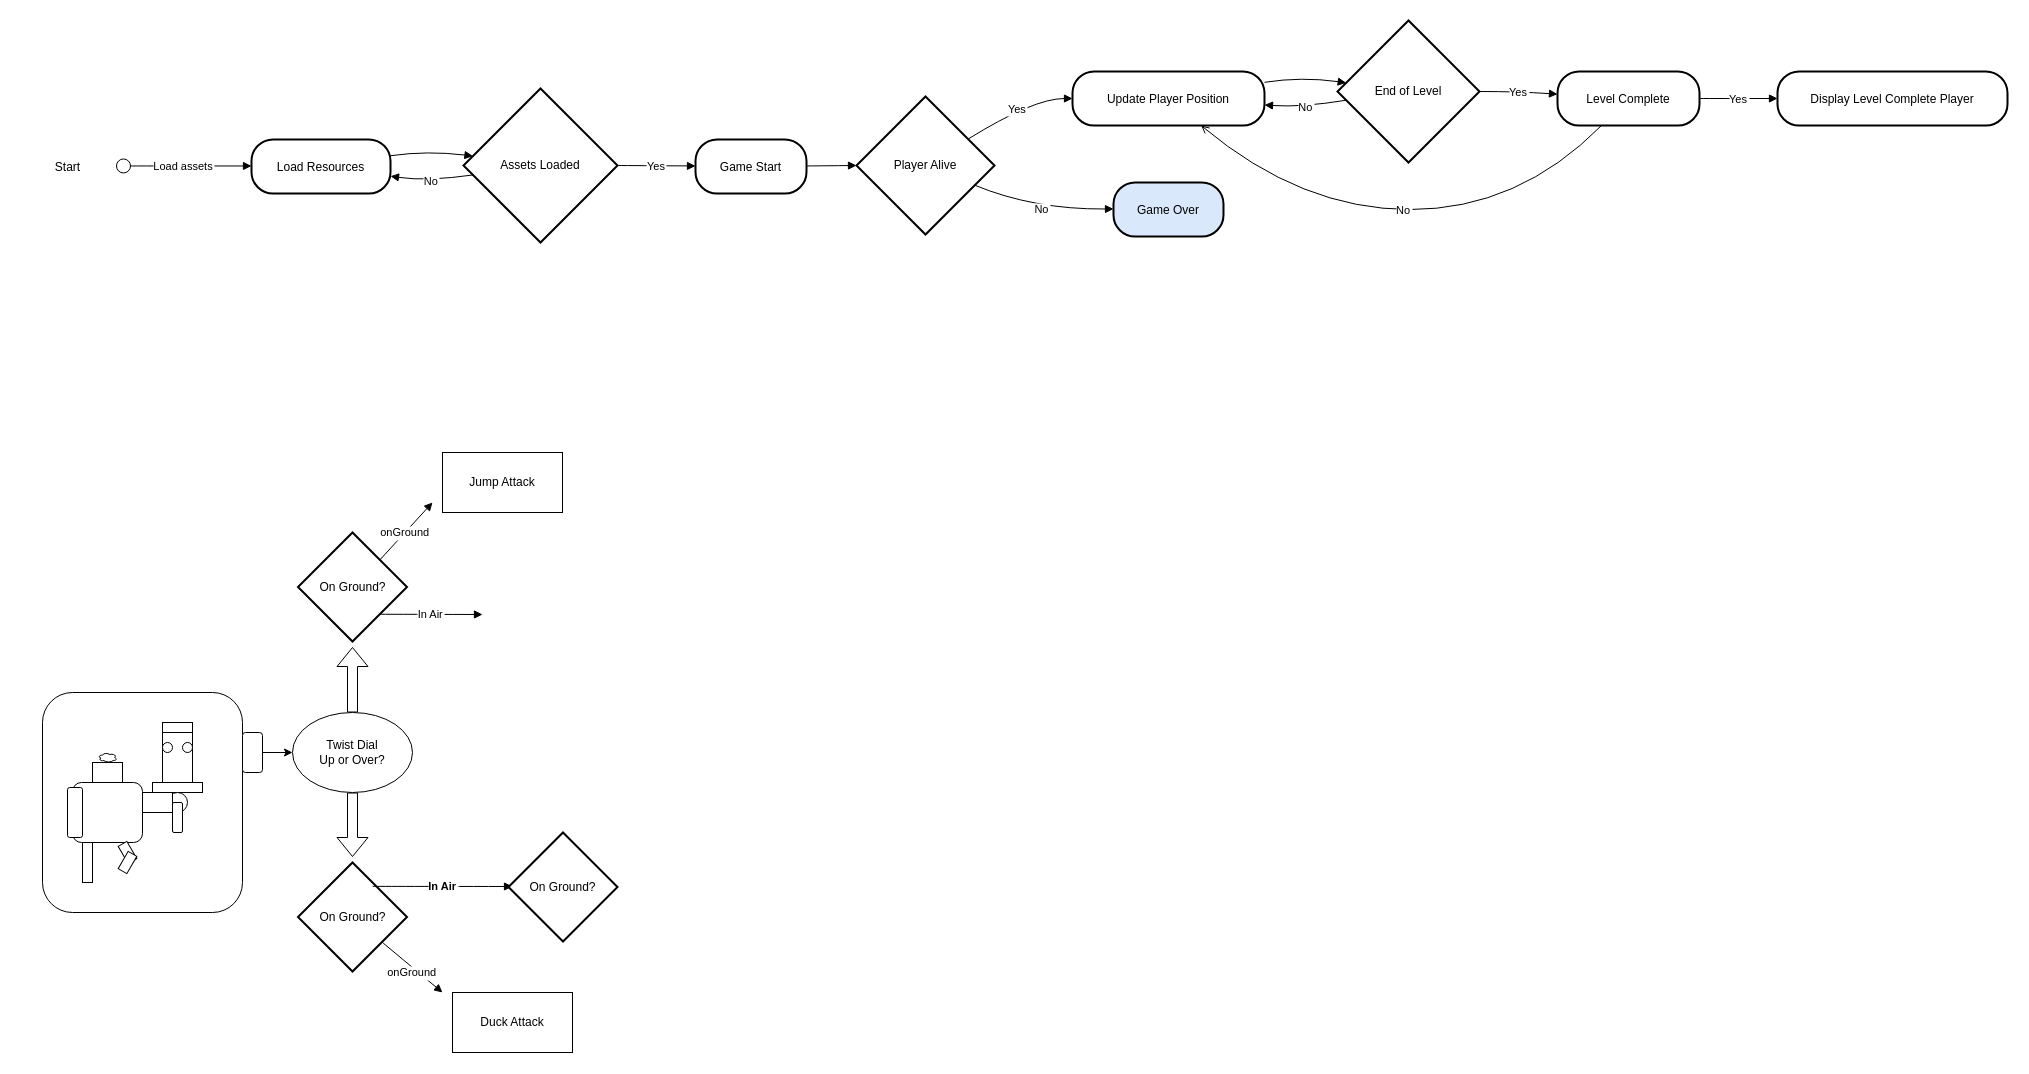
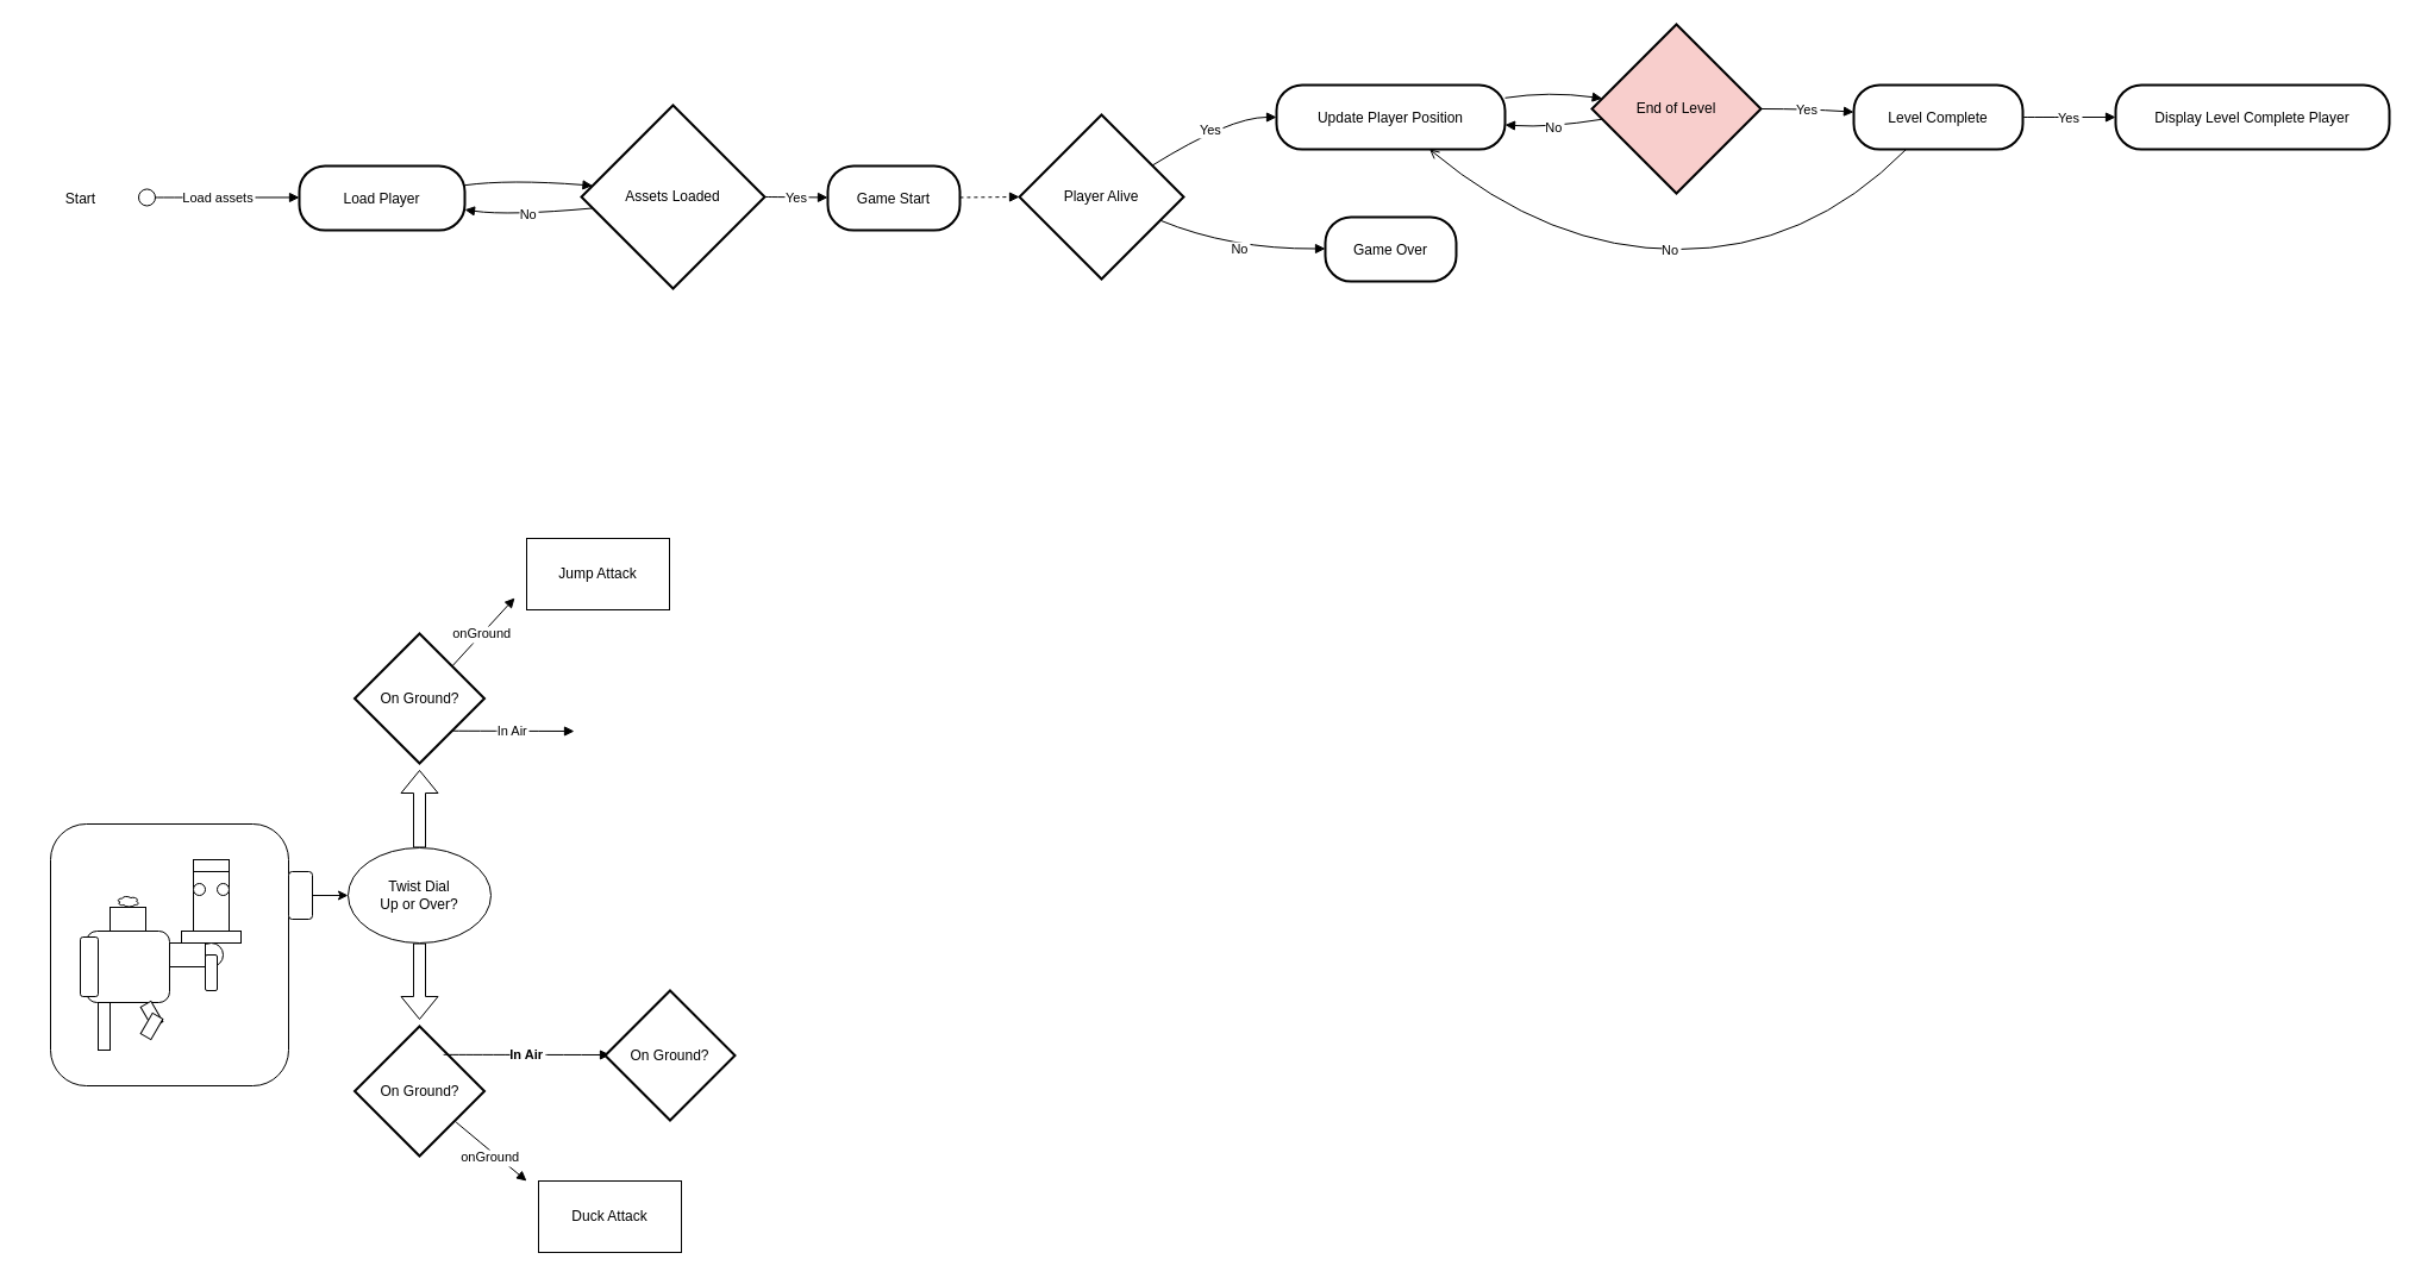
  <mxCell id="0" />
  <mxCell id="1" parent="0" />
  <mxCell id="2" value="Start" style="fillColor=none;strokeColor=none;" parent="1" vertex="1"><mxGeometry x="20" y="139" width="95" height="54" as="geometry" /></mxCell>
- <mxCell id="3" value="Load Resources" style="rounded=1;arcSize=40;strokeWidth=2" parent="1" vertex="1"><mxGeometry x="251" y="139" width="139" height="54" as="geometry" /></mxCell>
- <mxCell id="4" value="Assets Loaded" style="rhombus;strokeWidth=2;whiteSpace=wrap;" parent="1" vertex="1"><mxGeometry x="463" y="88" width="154" height="154" as="geometry" /></mxCell>
+ <mxCell id="3" value="Load Player" style="rounded=1;arcSize=40;strokeWidth=2" parent="1" vertex="1"><mxGeometry x="251" y="139" width="139" height="54" as="geometry" /></mxCell>
+ <mxCell id="4" value="Assets Loaded" style="rhombus;strokeWidth=2;whiteSpace=wrap;" parent="1" vertex="1"><mxGeometry x="488" y="88" width="154" height="154" as="geometry" /></mxCell>
  <mxCell id="5" value="Game Start" style="rounded=1;arcSize=40;strokeWidth=2" parent="1" vertex="1"><mxGeometry x="695" y="139" width="111" height="54" as="geometry" /></mxCell>
  <mxCell id="6" value="Player Alive" style="rhombus;strokeWidth=2;whiteSpace=wrap;" parent="1" vertex="1"><mxGeometry x="856" y="96" width="138" height="138" as="geometry" /></mxCell>
  <mxCell id="7" value="Update Player Position" style="rounded=1;arcSize=40;strokeWidth=2" parent="1" vertex="1"><mxGeometry x="1072" y="71" width="192" height="54" as="geometry" /></mxCell>
- <mxCell id="8" value="Game Over" style="rounded=1;arcSize=40;strokeWidth=2;fillColor=#dae8fc;" parent="1" vertex="1"><mxGeometry x="1113" y="182" width="110" height="54" as="geometry" /></mxCell>
- <mxCell id="9" value="End of Level" style="rhombus;strokeWidth=2;whiteSpace=wrap;" parent="1" vertex="1"><mxGeometry x="1337" y="20" width="142" height="142" as="geometry" /></mxCell>
+ <mxCell id="8" value="Game Over" style="rounded=1;arcSize=40;strokeWidth=2" parent="1" vertex="1"><mxGeometry x="1113" y="182" width="110" height="54" as="geometry" /></mxCell>
+ <mxCell id="9" value="End of Level" style="rhombus;strokeWidth=2;whiteSpace=wrap;fillColor=#f8cecc;" parent="1" vertex="1"><mxGeometry x="1337" y="20" width="142" height="142" as="geometry" /></mxCell>
  <mxCell id="10" value="Level Complete" style="rounded=1;arcSize=40;strokeWidth=2" parent="1" vertex="1"><mxGeometry x="1557" y="71" width="142" height="54" as="geometry" /></mxCell>
  <mxCell id="11" value="Display Level Complete Player" style="rounded=1;arcSize=40;strokeWidth=2" parent="1" vertex="1"><mxGeometry x="1777" y="71" width="230" height="54" as="geometry" /></mxCell>
  <mxCell id="12" value="Load assets" style="curved=1;startArrow=circle;startFill=0;endArrow=block;exitX=1;exitY=0.49;entryX=0;entryY=0.49;" parent="1" source="2" target="3" edge="1"><mxGeometry relative="1" as="geometry"><Array as="points" /></mxGeometry></mxCell>
  <mxCell id="13" value="" style="curved=1;startArrow=none;endArrow=block;exitX=1;exitY=0.3;entryX=0;entryY=0.43;" parent="1" source="3" target="4" edge="1"><mxGeometry relative="1" as="geometry"><Array as="points"><mxPoint x="427" y="150" /></Array></mxGeometry></mxCell>
  <mxCell id="14" value="No" style="curved=1;startArrow=none;endArrow=block;exitX=0;exitY=0.57;entryX=1;entryY=0.68;" parent="1" source="4" target="3" edge="1"><mxGeometry relative="1" as="geometry"><Array as="points"><mxPoint x="427" y="181" /></Array></mxGeometry></mxCell>
  <mxCell id="15" value="Yes" style="curved=1;startArrow=none;endArrow=block;exitX=1;exitY=0.5;entryX=0;entryY=0.49;" parent="1" source="4" target="5" edge="1"><mxGeometry relative="1" as="geometry"><Array as="points" /></mxGeometry></mxCell>
- <mxCell id="16" value="" style="curved=1;startArrow=none;endArrow=block;exitX=1;exitY=0.49;entryX=0;entryY=0.5;" parent="1" source="5" target="6" edge="1"><mxGeometry relative="1" as="geometry"><Array as="points" /></mxGeometry></mxCell>
+ <mxCell id="16" value="" style="curved=1;startArrow=none;endArrow=block;exitX=1;exitY=0.49;entryX=0;entryY=0.5;dashed=1;" parent="1" source="5" target="6" edge="1"><mxGeometry relative="1" as="geometry"><Array as="points" /></mxGeometry></mxCell>
  <mxCell id="17" value="Yes" style="curved=1;startArrow=none;endArrow=block;exitX=1;exitY=0.19;entryX=0;entryY=0.5;" parent="1" source="6" target="7" edge="1"><mxGeometry relative="1" as="geometry"><Array as="points"><mxPoint x="1033" y="98" /></Array></mxGeometry></mxCell>
  <mxCell id="18" value="No" style="curved=1;startArrow=none;endArrow=block;exitX=1;exitY=0.7;entryX=0;entryY=0.49;" parent="1" source="6" target="8" edge="1"><mxGeometry relative="1" as="geometry"><Array as="points"><mxPoint x="1033" y="209" /></Array></mxGeometry></mxCell>
  <mxCell id="19" value="" style="curved=1;startArrow=none;endArrow=block;exitX=1;exitY=0.2;entryX=0;entryY=0.43;" parent="1" source="7" target="9" edge="1"><mxGeometry relative="1" as="geometry"><Array as="points"><mxPoint x="1301" y="76" /></Array></mxGeometry></mxCell>
  <mxCell id="20" value="Yes" style="curved=1;startArrow=none;endArrow=block;exitX=1;exitY=0.5;entryX=0;entryY=0.42;" parent="1" source="9" target="10" edge="1"><mxGeometry relative="1" as="geometry"><Array as="points"><mxPoint x="1518" y="91" /></Array></mxGeometry></mxCell>
  <mxCell id="21" value="No" style="curved=1;startArrow=none;endArrow=block;exitX=0;exitY=0.57;entryX=1;entryY=0.62;" parent="1" source="9" target="7" edge="1"><mxGeometry relative="1" as="geometry"><Array as="points"><mxPoint x="1301" y="107" /></Array></mxGeometry></mxCell>
  <mxCell id="22" value="No" style="curved=1;startArrow=none;endArrow=open;exitX=0.31;exitY=1;entryX=0.67;entryY=1;" parent="1" source="10" target="7" edge="1"><mxGeometry relative="1" as="geometry"><Array as="points"><mxPoint x="1518" y="209" /><mxPoint x="1301" y="209" /></Array></mxGeometry></mxCell>
  <mxCell id="23" value="Yes" style="curved=1;startArrow=none;endArrow=block;exitX=1;exitY=0.5;entryX=0;entryY=0.5;" parent="1" source="10" target="11" edge="1"><mxGeometry relative="1" as="geometry"><Array as="points" /></mxGeometry></mxCell>
  <mxCell id="24" value="" style="rounded=1;whiteSpace=wrap;html=1;" vertex="1" parent="1"><mxGeometry x="42" y="692" width="200" height="220" as="geometry" /></mxCell>
  <mxCell id="25" value="" style="rounded=1;whiteSpace=wrap;html=1;" vertex="1" parent="1"><mxGeometry x="242" y="732" width="20" height="40" as="geometry" /></mxCell>
  <mxCell id="26" value="" style="shape=flexArrow;endArrow=classic;html=1;rounded=0;exitX=0.5;exitY=0;exitDx=0;exitDy=0;" edge="1" parent="1" source="49"><mxGeometry width="50" height="50" relative="1" as="geometry"><mxPoint x="352" y="687" as="sourcePoint" /><mxPoint x="352" y="646.5" as="targetPoint" /></mxGeometry></mxCell>
  <mxCell id="27" value="" style="whiteSpace=wrap;html=1;aspect=fixed;" vertex="1" parent="1"><mxGeometry x="92" y="762" width="30" height="30" as="geometry" /></mxCell>
  <mxCell id="28" value="" style="ellipse;shape=cloud;whiteSpace=wrap;html=1;" vertex="1" parent="1"><mxGeometry x="97.5" y="752" width="19" height="10" as="geometry" /></mxCell>
  <mxCell id="29" value="" style="rounded=1;whiteSpace=wrap;html=1;" vertex="1" parent="1"><mxGeometry x="72" y="782" width="70" height="60" as="geometry" /></mxCell>
  <mxCell id="30" value="" style="shape=flexArrow;endArrow=classic;html=1;rounded=0;exitX=0.5;exitY=1;exitDx=0;exitDy=0;" edge="1" parent="1" source="49"><mxGeometry width="50" height="50" relative="1" as="geometry"><mxPoint x="352" y="816.5" as="sourcePoint" /><mxPoint x="352" y="856.5" as="targetPoint" /></mxGeometry></mxCell>
  <mxCell id="31" value="" style="rounded=0;whiteSpace=wrap;html=1;" vertex="1" parent="1"><mxGeometry x="82" y="842" width="10" height="40" as="geometry" /></mxCell>
  <mxCell id="32" value="" style="rounded=0;whiteSpace=wrap;html=1;rotation=-30;" vertex="1" parent="1"><mxGeometry x="122" y="842" width="10" height="20" as="geometry" /></mxCell>
  <mxCell id="33" value="" style="rounded=0;whiteSpace=wrap;html=1;rotation=30;" vertex="1" parent="1"><mxGeometry x="122" y="852" width="10" height="20" as="geometry" /></mxCell>
  <mxCell id="34" value="" style="rounded=0;whiteSpace=wrap;html=1;" vertex="1" parent="1"><mxGeometry x="162" y="732" width="30" height="60" as="geometry" /></mxCell>
  <mxCell id="35" value="" style="rounded=0;whiteSpace=wrap;html=1;" vertex="1" parent="1"><mxGeometry x="152" y="782" width="50" height="10" as="geometry" /></mxCell>
  <mxCell id="36" value="" style="ellipse;whiteSpace=wrap;html=1;" vertex="1" parent="1"><mxGeometry x="162" y="742" width="10" height="10" as="geometry" /></mxCell>
  <mxCell id="37" value="" style="ellipse;whiteSpace=wrap;html=1;" vertex="1" parent="1"><mxGeometry x="182" y="742" width="10" height="10" as="geometry" /></mxCell>
  <mxCell id="38" value="" style="rounded=0;whiteSpace=wrap;html=1;" vertex="1" parent="1"><mxGeometry x="162" y="722" width="30" height="10" as="geometry" /></mxCell>
  <mxCell id="39" value="" style="ellipse;whiteSpace=wrap;html=1;aspect=fixed;" vertex="1" parent="1"><mxGeometry x="167" y="792" width="20" height="20" as="geometry" /></mxCell>
  <mxCell id="40" value="" style="rounded=0;whiteSpace=wrap;html=1;" vertex="1" parent="1"><mxGeometry x="142" y="792" width="30" height="20" as="geometry" /></mxCell>
  <mxCell id="41" value="" style="rounded=1;whiteSpace=wrap;html=1;" vertex="1" parent="1"><mxGeometry x="172" y="802" width="10" height="30" as="geometry" /></mxCell>
  <mxCell id="42" value="" style="rounded=1;whiteSpace=wrap;html=1;" vertex="1" parent="1"><mxGeometry x="67" y="787" width="15" height="50" as="geometry" /></mxCell>
  <mxCell id="43" value="Jump Attack" style="rounded=0;whiteSpace=wrap;html=1;" vertex="1" parent="1"><mxGeometry x="442" y="452" width="120" height="60" as="geometry" /></mxCell>
  <mxCell id="44" value="Duck Attack" style="rounded=0;whiteSpace=wrap;html=1;" vertex="1" parent="1"><mxGeometry x="452" y="992" width="120" height="60" as="geometry" /></mxCell>
  <mxCell id="45" value="onGround" style="curved=1;startArrow=none;endArrow=block;" edge="1" parent="1"><mxGeometry relative="1" as="geometry"><Array as="points" /><mxPoint x="377" y="562" as="sourcePoint" /><mxPoint x="432" y="502" as="targetPoint" /></mxGeometry></mxCell>
  <mxCell id="46" value="onGround" style="curved=1;startArrow=none;endArrow=block;exitX=1;exitY=0.5;" edge="1" parent="1"><mxGeometry x="0.075" y="-4" relative="1" as="geometry"><Array as="points" /><mxPoint x="382" y="942" as="sourcePoint" /><mxPoint x="442" y="992" as="targetPoint" /><mxPoint as="offset" /></mxGeometry></mxCell>
  <mxCell id="47" value="On Ground?" style="rhombus;strokeWidth=2;whiteSpace=wrap;" vertex="1" parent="1"><mxGeometry x="297.5" y="532" width="109" height="109" as="geometry" /></mxCell>
  <mxCell id="48" value="On Ground?" style="rhombus;strokeWidth=2;whiteSpace=wrap;" vertex="1" parent="1"><mxGeometry x="297.5" y="862" width="109" height="109" as="geometry" /></mxCell>
  <mxCell id="49" value="Twist Dial&lt;div&gt;Up or Over?&lt;/div&gt;" style="ellipse;whiteSpace=wrap;html=1;" vertex="1" parent="1"><mxGeometry x="292" y="712" width="120" height="80" as="geometry" /></mxCell>
  <mxCell id="50" value="" style="endArrow=classic;html=1;rounded=0;exitX=1;exitY=0.5;exitDx=0;exitDy=0;" edge="1" parent="1" source="25" target="49"><mxGeometry width="50" height="50" relative="1" as="geometry"><mxPoint x="272" y="686.5" as="sourcePoint" /><mxPoint x="322" y="636.5" as="targetPoint" /></mxGeometry></mxCell>
  <mxCell id="51" value="In Air" style="curved=1;startArrow=none;endArrow=block;exitX=1;exitY=1;exitDx=0;exitDy=0;" edge="1" parent="1" source="47"><mxGeometry relative="1" as="geometry"><Array as="points" /><mxPoint x="412" y="652" as="sourcePoint" /><mxPoint x="482" y="614" as="targetPoint" /></mxGeometry></mxCell>
  <mxCell id="52" value="In Air" style="curved=1;startArrow=none;endArrow=block;fontStyle=1;exitX=0.685;exitY=0.219;exitDx=0;exitDy=0;exitPerimeter=0;" edge="1" parent="1" source="48"><mxGeometry relative="1" as="geometry"><Array as="points" /><mxPoint x="422" y="812" as="sourcePoint" /><mxPoint x="512" y="886" as="targetPoint" /></mxGeometry></mxCell>
  <mxCell id="53" value="On Ground?" style="rhombus;strokeWidth=2;whiteSpace=wrap;" vertex="1" parent="1"><mxGeometry x="508" y="832" width="109" height="109" as="geometry" /></mxCell>
